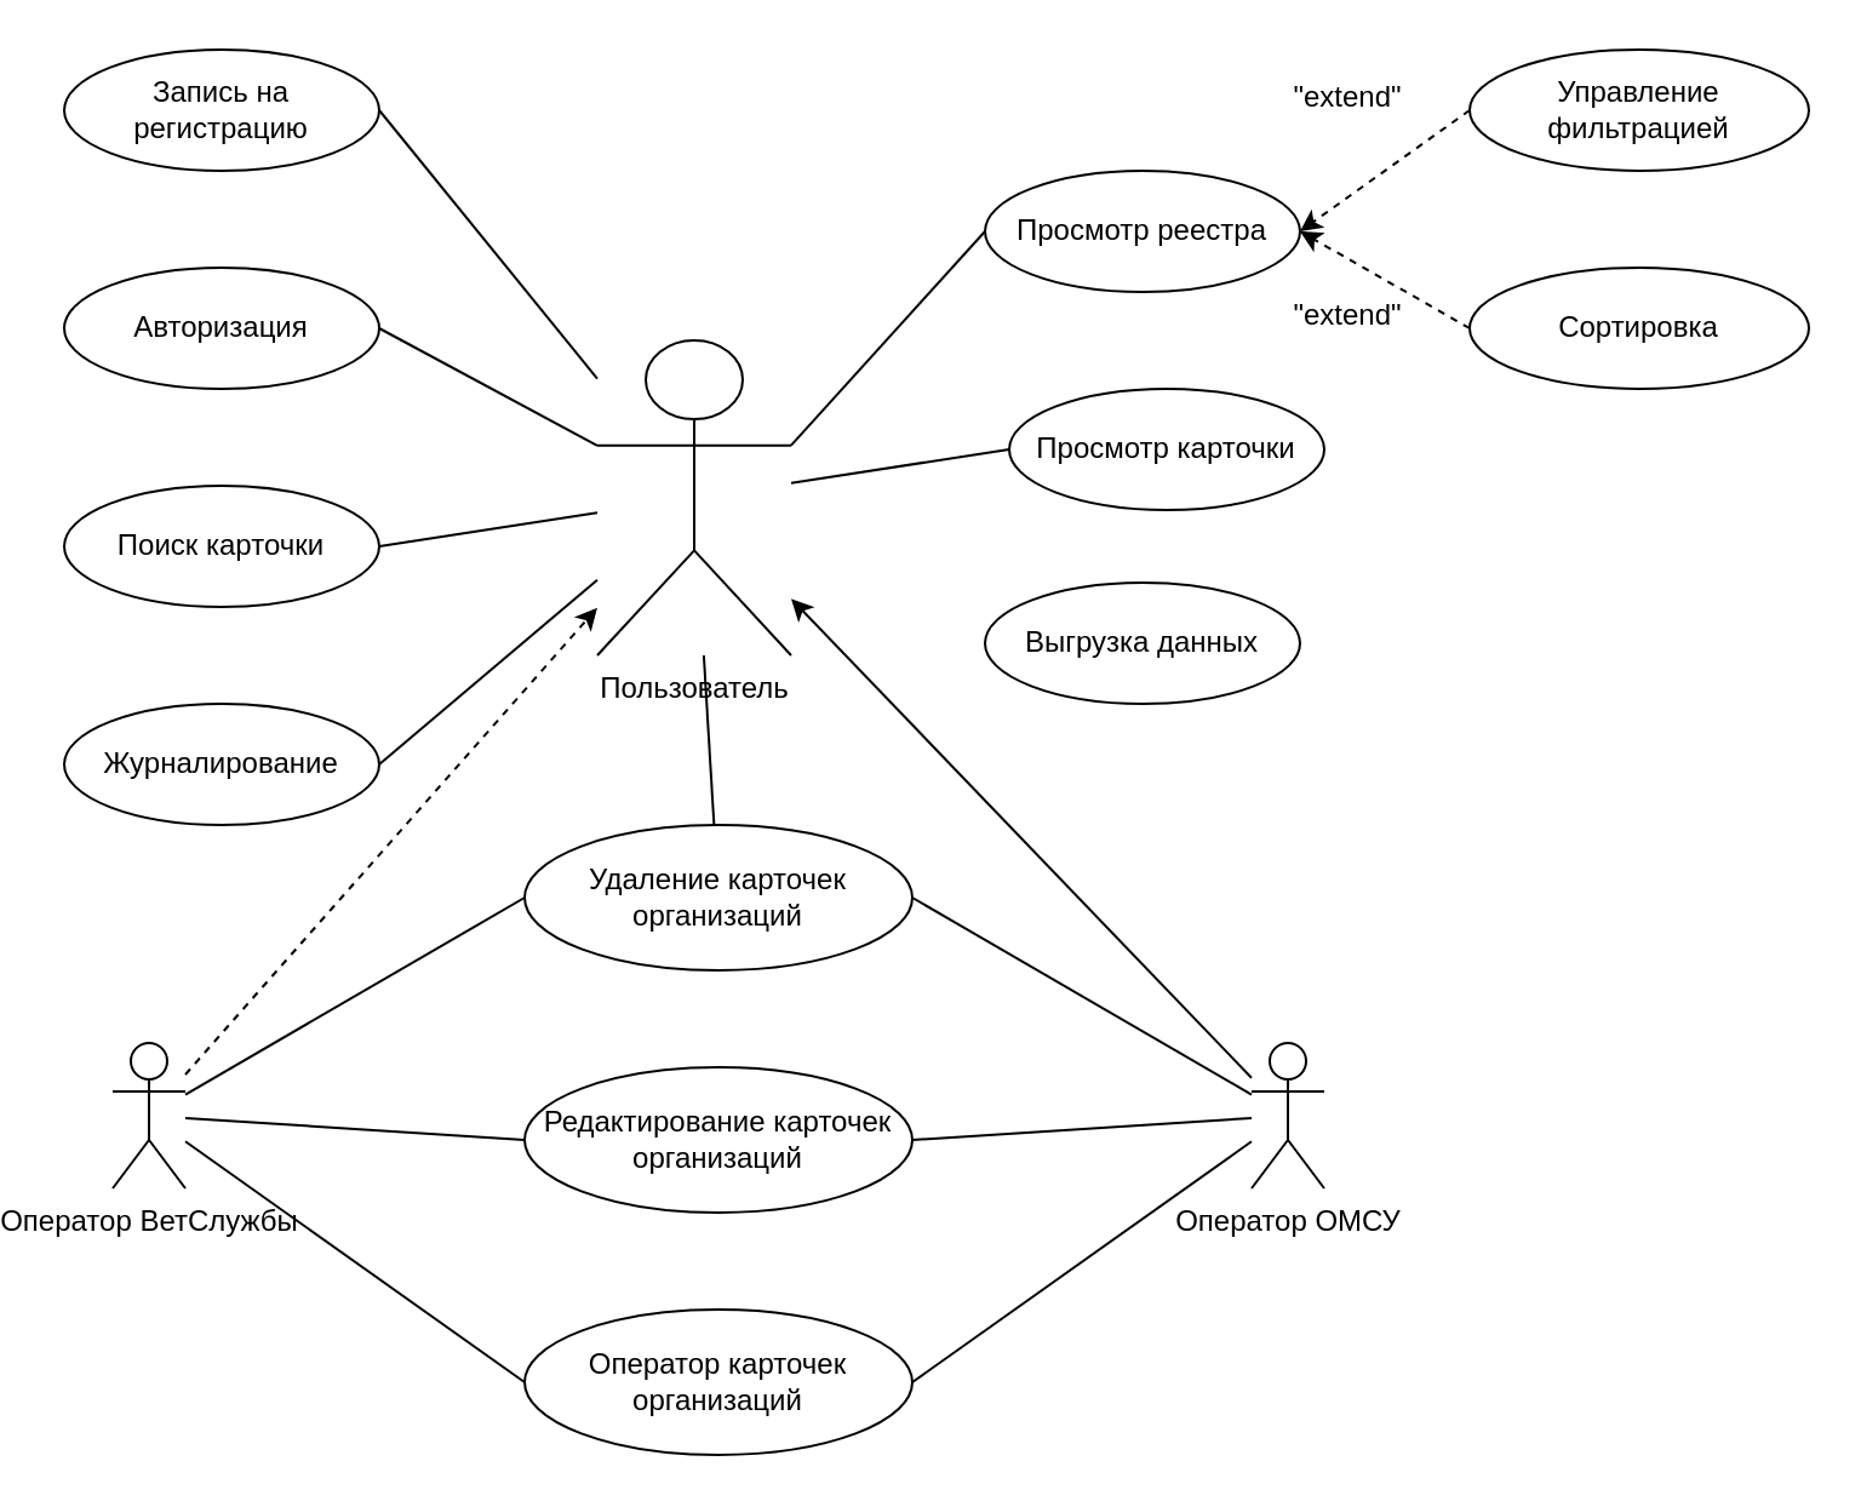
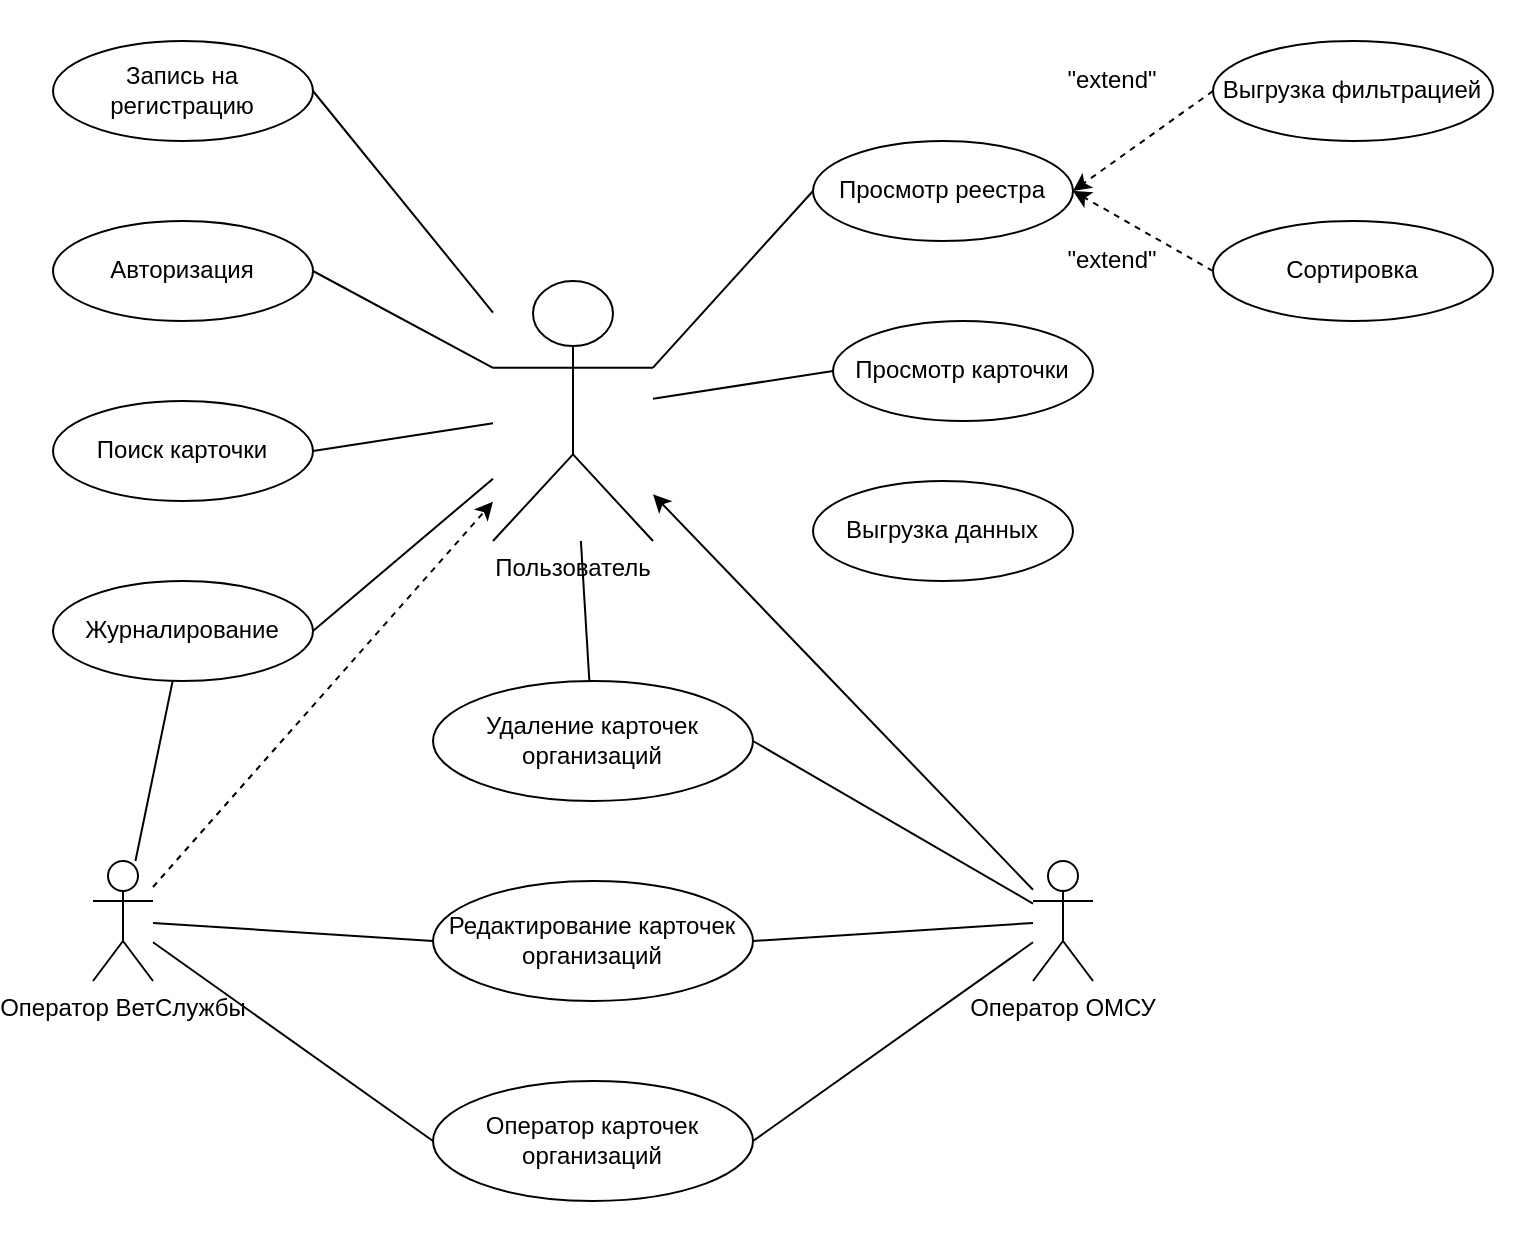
  <mxCell id="0" />
  <mxCell id="1" parent="0" />
  <mxCell id="2" value="&lt;div style=&quot;text-align: left&quot;&gt;Пользователь&lt;/div&gt;" style="shape=umlActor;verticalLabelPosition=bottom;labelBackgroundColor=#ffffff;verticalAlign=top;html=1;outlineConnect=0;" parent="1" vertex="1"><mxGeometry x="240" y="140" width="80" height="130" as="geometry" /></mxCell>
  <mxCell id="3" value="Оператор ВетСлужбы" style="shape=umlActor;verticalLabelPosition=bottom;labelBackgroundColor=#ffffff;verticalAlign=top;html=1;outlineConnect=0;" parent="1" vertex="1"><mxGeometry x="40" y="430" width="30" height="60" as="geometry" /></mxCell>
  <mxCell id="4" value="Оператор ОМСУ" style="shape=umlActor;verticalLabelPosition=bottom;labelBackgroundColor=#ffffff;verticalAlign=top;html=1;outlineConnect=0;" parent="1" vertex="1"><mxGeometry x="510" y="430" width="30" height="60" as="geometry" /></mxCell>
  <mxCell id="5" value="" style="endArrow=classic;html=1;dashed=1;" parent="1" source="3" target="2" edge="1"><mxGeometry width="50" height="50" relative="1" as="geometry"><mxPoint x="70" y="510" as="sourcePoint" /><mxPoint x="80" y="800" as="targetPoint" /></mxGeometry></mxCell>
  <mxCell id="6" value="" style="endArrow=classic;html=1;" parent="1" source="4" target="2" edge="1"><mxGeometry width="50" height="50" relative="1" as="geometry"><mxPoint x="510" y="510" as="sourcePoint" /><mxPoint x="90" y="800" as="targetPoint" /><Array as="points" /></mxGeometry></mxCell>
  <mxCell id="7" value="Авторизация" style="ellipse;whiteSpace=wrap;html=1;" parent="1" vertex="1"><mxGeometry x="20" y="110" width="130" height="50" as="geometry" /></mxCell>
  <mxCell id="8" value="Просмотр реестра" style="ellipse;whiteSpace=wrap;html=1;" parent="1" vertex="1"><mxGeometry x="400" y="70" width="130" height="50" as="geometry" /></mxCell>
  <mxCell id="9" value="Выгрузка данных" style="ellipse;whiteSpace=wrap;html=1;" parent="1" vertex="1"><mxGeometry x="400" y="240" width="130" height="50" as="geometry" /></mxCell>
- <mxCell id="10" value="Управление фильтрацией" style="ellipse;whiteSpace=wrap;html=1;" parent="1" vertex="1"><mxGeometry x="600" y="20" width="140" height="50" as="geometry" /></mxCell>
+ <mxCell id="10" value="Выгрузка фильтрацией" style="ellipse;whiteSpace=wrap;html=1;" parent="1" vertex="1"><mxGeometry x="600" y="20" width="140" height="50" as="geometry" /></mxCell>
  <mxCell id="11" value="Просмотр карточки" style="ellipse;whiteSpace=wrap;html=1;" parent="1" vertex="1"><mxGeometry x="410" y="160" width="130" height="50" as="geometry" /></mxCell>
  <mxCell id="12" value="Редактирование карточек организаций" style="ellipse;whiteSpace=wrap;html=1;" parent="1" vertex="1"><mxGeometry x="210" y="440" width="160" height="60" as="geometry" /></mxCell>
  <mxCell id="13" value="" style="dashed=1;html=1;entryX=1;entryY=0.5;entryDx=0;entryDy=0;exitX=0;exitY=0.5;exitDx=0;exitDy=0;" parent="1" source="10" target="8" edge="1"><mxGeometry width="50" height="50" relative="1" as="geometry"><mxPoint x="-150" y="230" as="sourcePoint" /><mxPoint x="290" y="160" as="targetPoint" /></mxGeometry></mxCell>
  <mxCell id="14" value="" style="endArrow=none;html=1;" parent="1" source="2" target="24" edge="1"><mxGeometry width="50" height="50" relative="1" as="geometry"><mxPoint x="170" y="870" as="sourcePoint" /><mxPoint x="220" y="820" as="targetPoint" /></mxGeometry></mxCell>
  <mxCell id="15" value="" style="endArrow=none;html=1;entryX=1;entryY=0.5;entryDx=0;entryDy=0;" parent="1" source="2" target="7" edge="1"><mxGeometry width="50" height="50" relative="1" as="geometry"><mxPoint x="60" y="980" as="sourcePoint" /><mxPoint x="110" y="930" as="targetPoint" /></mxGeometry></mxCell>
  <mxCell id="16" value="" style="endArrow=none;html=1;entryX=0;entryY=0.5;entryDx=0;entryDy=0;exitX=1;exitY=0.333;exitDx=0;exitDy=0;exitPerimeter=0;" parent="1" target="8" edge="1" source="2"><mxGeometry width="50" height="50" relative="1" as="geometry"><mxPoint x="90" y="750" as="sourcePoint" /><mxPoint x="230" y="720" as="targetPoint" /></mxGeometry></mxCell>
  <mxCell id="17" value="" style="dashed=1;html=1;entryX=1;entryY=0.5;entryDx=0;entryDy=0;exitX=0;exitY=0.5;exitDx=0;exitDy=0;" parent="1" source="28" target="8" edge="1"><mxGeometry width="50" height="50" relative="1" as="geometry"><mxPoint x="610" y="150" as="sourcePoint" /><mxPoint x="370" y="80" as="targetPoint" /></mxGeometry></mxCell>
  <mxCell id="18" value="&quot;extend&quot;" style="text;html=1;strokeColor=none;fillColor=none;align=center;verticalAlign=middle;whiteSpace=wrap;rounded=0;" parent="1" vertex="1"><mxGeometry x="530" y="120" width="40" height="20" as="geometry" /></mxCell>
  <mxCell id="19" value="&quot;extend&quot;" style="text;html=1;strokeColor=none;fillColor=none;align=center;verticalAlign=middle;whiteSpace=wrap;rounded=0;" parent="1" vertex="1"><mxGeometry x="530" y="30" width="40" height="20" as="geometry" /></mxCell>
  <mxCell id="20" value="" style="endArrow=none;html=1;entryX=0;entryY=0.5;entryDx=0;entryDy=0;" parent="1" source="2" target="11" edge="1"><mxGeometry width="50" height="50" relative="1" as="geometry"><mxPoint x="340" y="930" as="sourcePoint" /><mxPoint x="390" y="880" as="targetPoint" /></mxGeometry></mxCell>
  <mxCell id="21" value="Запись на регистрацию" style="ellipse;whiteSpace=wrap;html=1;" parent="1" vertex="1"><mxGeometry x="20" y="20" width="130" height="50" as="geometry" /></mxCell>
  <mxCell id="22" value="Журналирование" style="ellipse;whiteSpace=wrap;html=1;" parent="1" vertex="1"><mxGeometry x="20" y="290" width="130" height="50" as="geometry" /></mxCell>
  <mxCell id="23" value="" style="endArrow=none;html=1;exitX=1;exitY=0.5;exitDx=0;exitDy=0;" parent="1" source="22" target="2" edge="1"><mxGeometry width="50" height="50" relative="1" as="geometry"><mxPoint x="280" y="810" as="sourcePoint" /><mxPoint x="330" y="760" as="targetPoint" /></mxGeometry></mxCell>
  <mxCell id="24" value="Удаление карточек организаций" style="ellipse;whiteSpace=wrap;html=1;" vertex="1" parent="1"><mxGeometry x="210" y="340" width="160" height="60" as="geometry" /></mxCell>
  <mxCell id="25" value="Оператор карточек организаций" style="ellipse;whiteSpace=wrap;html=1;" vertex="1" parent="1"><mxGeometry x="210" y="540" width="160" height="60" as="geometry" /></mxCell>
  <mxCell id="26" value="Поиск карточки" style="ellipse;whiteSpace=wrap;html=1;" vertex="1" parent="1"><mxGeometry x="20" y="200" width="130" height="50" as="geometry" /></mxCell>
  <mxCell id="27" value="" style="endArrow=none;html=1;exitX=1;exitY=0.5;exitDx=0;exitDy=0;" edge="1" parent="1" source="26" target="2"><mxGeometry width="50" height="50" relative="1" as="geometry"><mxPoint x="140" y="890" as="sourcePoint" /><mxPoint x="190" y="840" as="targetPoint" /></mxGeometry></mxCell>
  <mxCell id="28" value="Сортировка" style="ellipse;whiteSpace=wrap;html=1;" vertex="1" parent="1"><mxGeometry x="600" y="110" width="140" height="50" as="geometry" /></mxCell>
- <mxCell id="29" value="" style="endArrow=none;html=1;entryX=0;entryY=0.5;entryDx=0;entryDy=0;" edge="1" parent="1" source="3" target="24"><mxGeometry width="50" height="50" relative="1" as="geometry"><mxPoint x="70" y="400" as="sourcePoint" /><mxPoint x="120" y="350" as="targetPoint" /></mxGeometry></mxCell>
+ <mxCell id="29" value="" style="endArrow=none;html=1;" edge="1" parent="1" source="3" target="22"><mxGeometry width="50" height="50" relative="1" as="geometry"><mxPoint x="70" y="400" as="sourcePoint" /><mxPoint x="120" y="350" as="targetPoint" /></mxGeometry></mxCell>
  <mxCell id="30" value="" style="endArrow=none;html=1;entryX=0;entryY=0.5;entryDx=0;entryDy=0;" edge="1" parent="1" source="3" target="12"><mxGeometry width="50" height="50" relative="1" as="geometry"><mxPoint x="70" y="410" as="sourcePoint" /><mxPoint x="120" y="360" as="targetPoint" /></mxGeometry></mxCell>
  <mxCell id="31" value="" style="endArrow=none;html=1;entryX=0;entryY=0.5;entryDx=0;entryDy=0;" edge="1" parent="1" source="3" target="25"><mxGeometry width="50" height="50" relative="1" as="geometry"><mxPoint x="-30" y="440" as="sourcePoint" /><mxPoint x="20" y="390" as="targetPoint" /></mxGeometry></mxCell>
  <mxCell id="32" value="" style="endArrow=none;html=1;entryX=1;entryY=0.5;entryDx=0;entryDy=0;" edge="1" parent="1" source="4" target="24"><mxGeometry width="50" height="50" relative="1" as="geometry"><mxPoint x="280" y="610" as="sourcePoint" /><mxPoint x="330" y="560" as="targetPoint" /></mxGeometry></mxCell>
  <mxCell id="33" value="" style="endArrow=none;html=1;exitX=1;exitY=0.5;exitDx=0;exitDy=0;" edge="1" parent="1" source="12" target="4"><mxGeometry width="50" height="50" relative="1" as="geometry"><mxPoint x="520" y="390" as="sourcePoint" /><mxPoint x="570" y="340" as="targetPoint" /></mxGeometry></mxCell>
  <mxCell id="34" value="" style="endArrow=none;html=1;exitX=1;exitY=0.5;exitDx=0;exitDy=0;" edge="1" parent="1" source="25" target="4"><mxGeometry width="50" height="50" relative="1" as="geometry"><mxPoint x="500" y="410" as="sourcePoint" /><mxPoint x="550" y="360" as="targetPoint" /></mxGeometry></mxCell>
  <mxCell id="35" value="" style="endArrow=none;html=1;exitX=1;exitY=0.5;exitDx=0;exitDy=0;" edge="1" parent="1" source="21" target="2"><mxGeometry width="50" height="50" relative="1" as="geometry"><mxPoint x="260" y="50" as="sourcePoint" /><mxPoint x="310" y="0" as="targetPoint" /></mxGeometry></mxCell>
